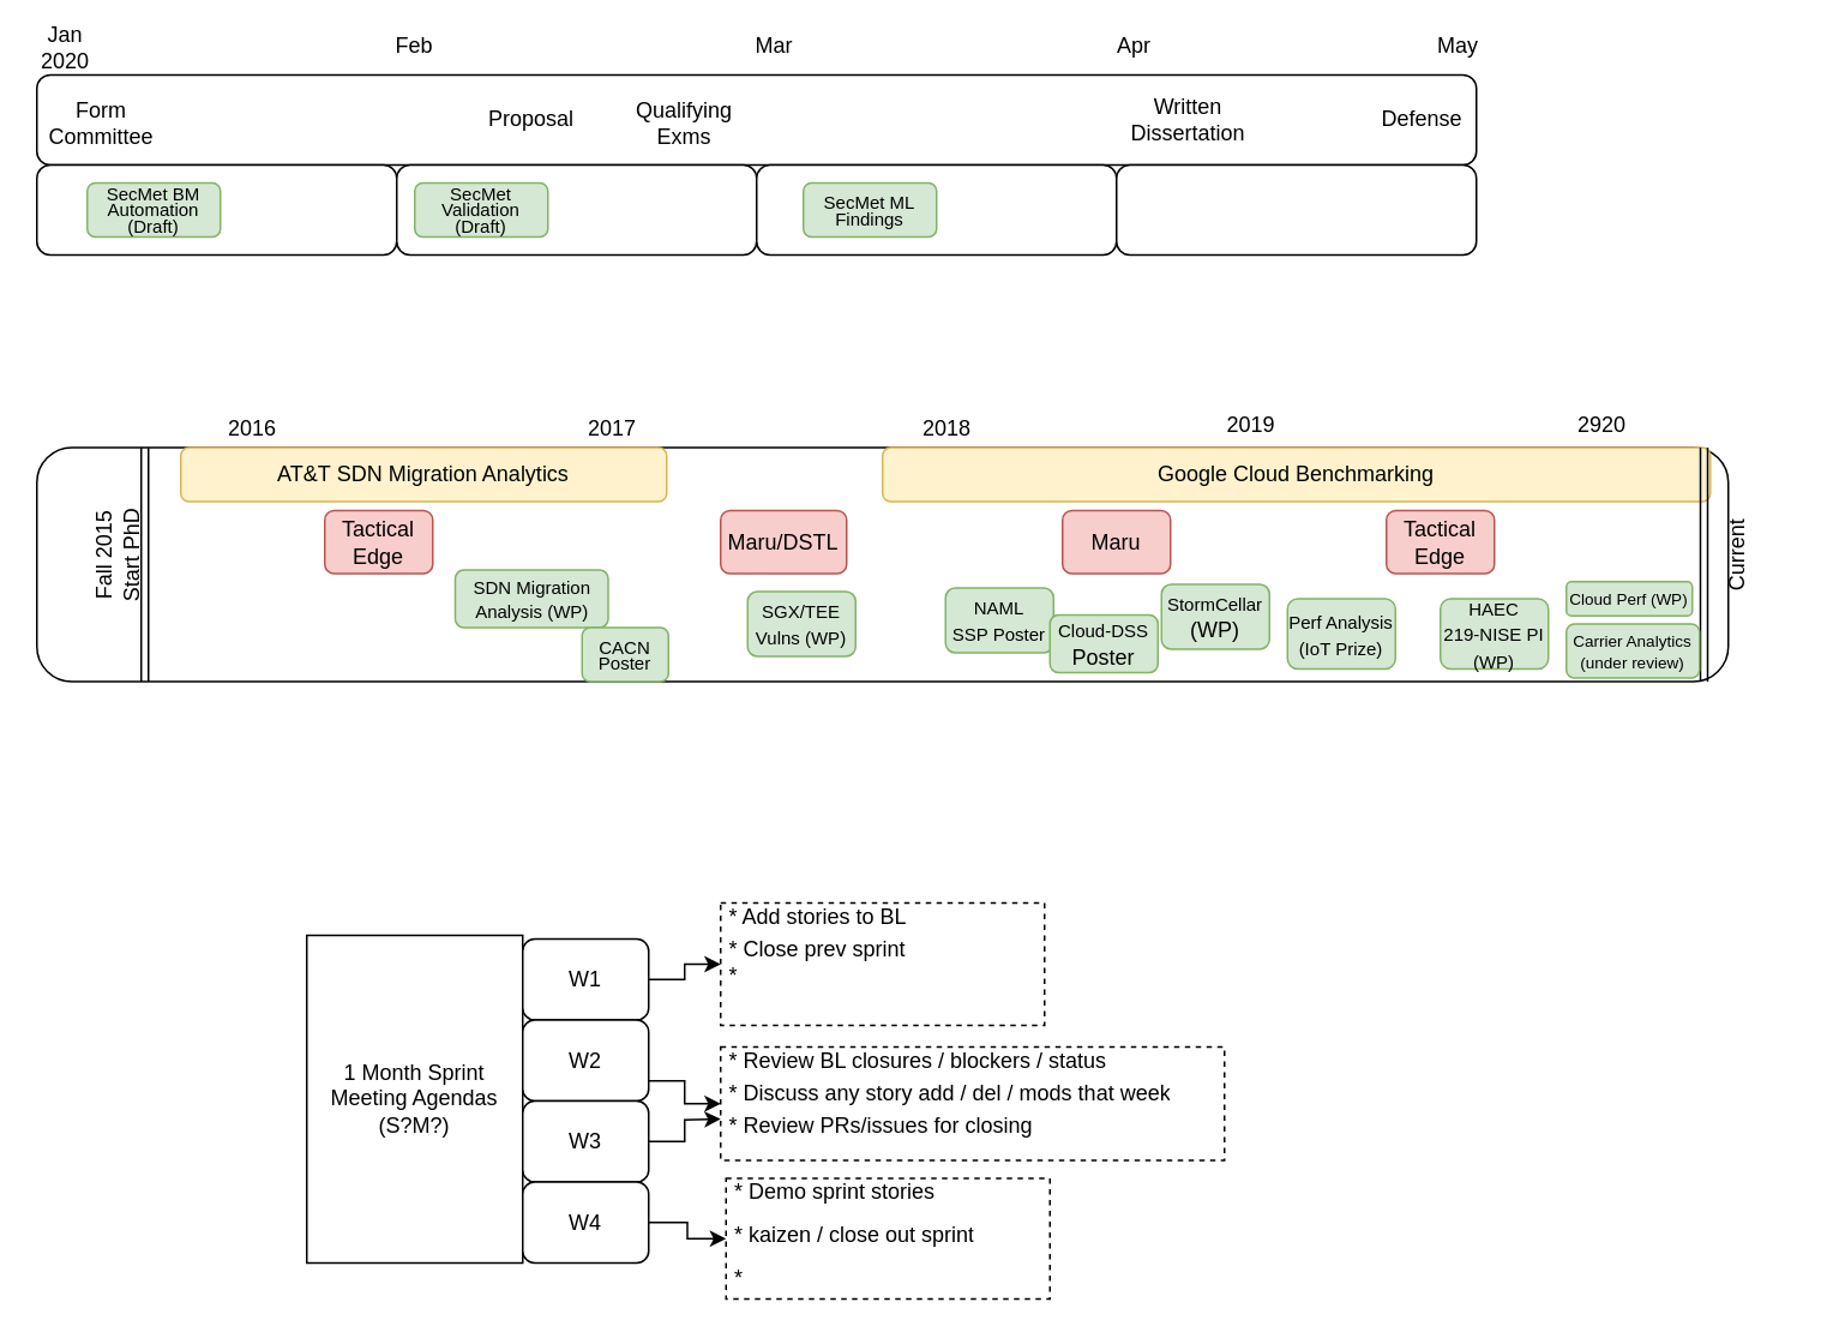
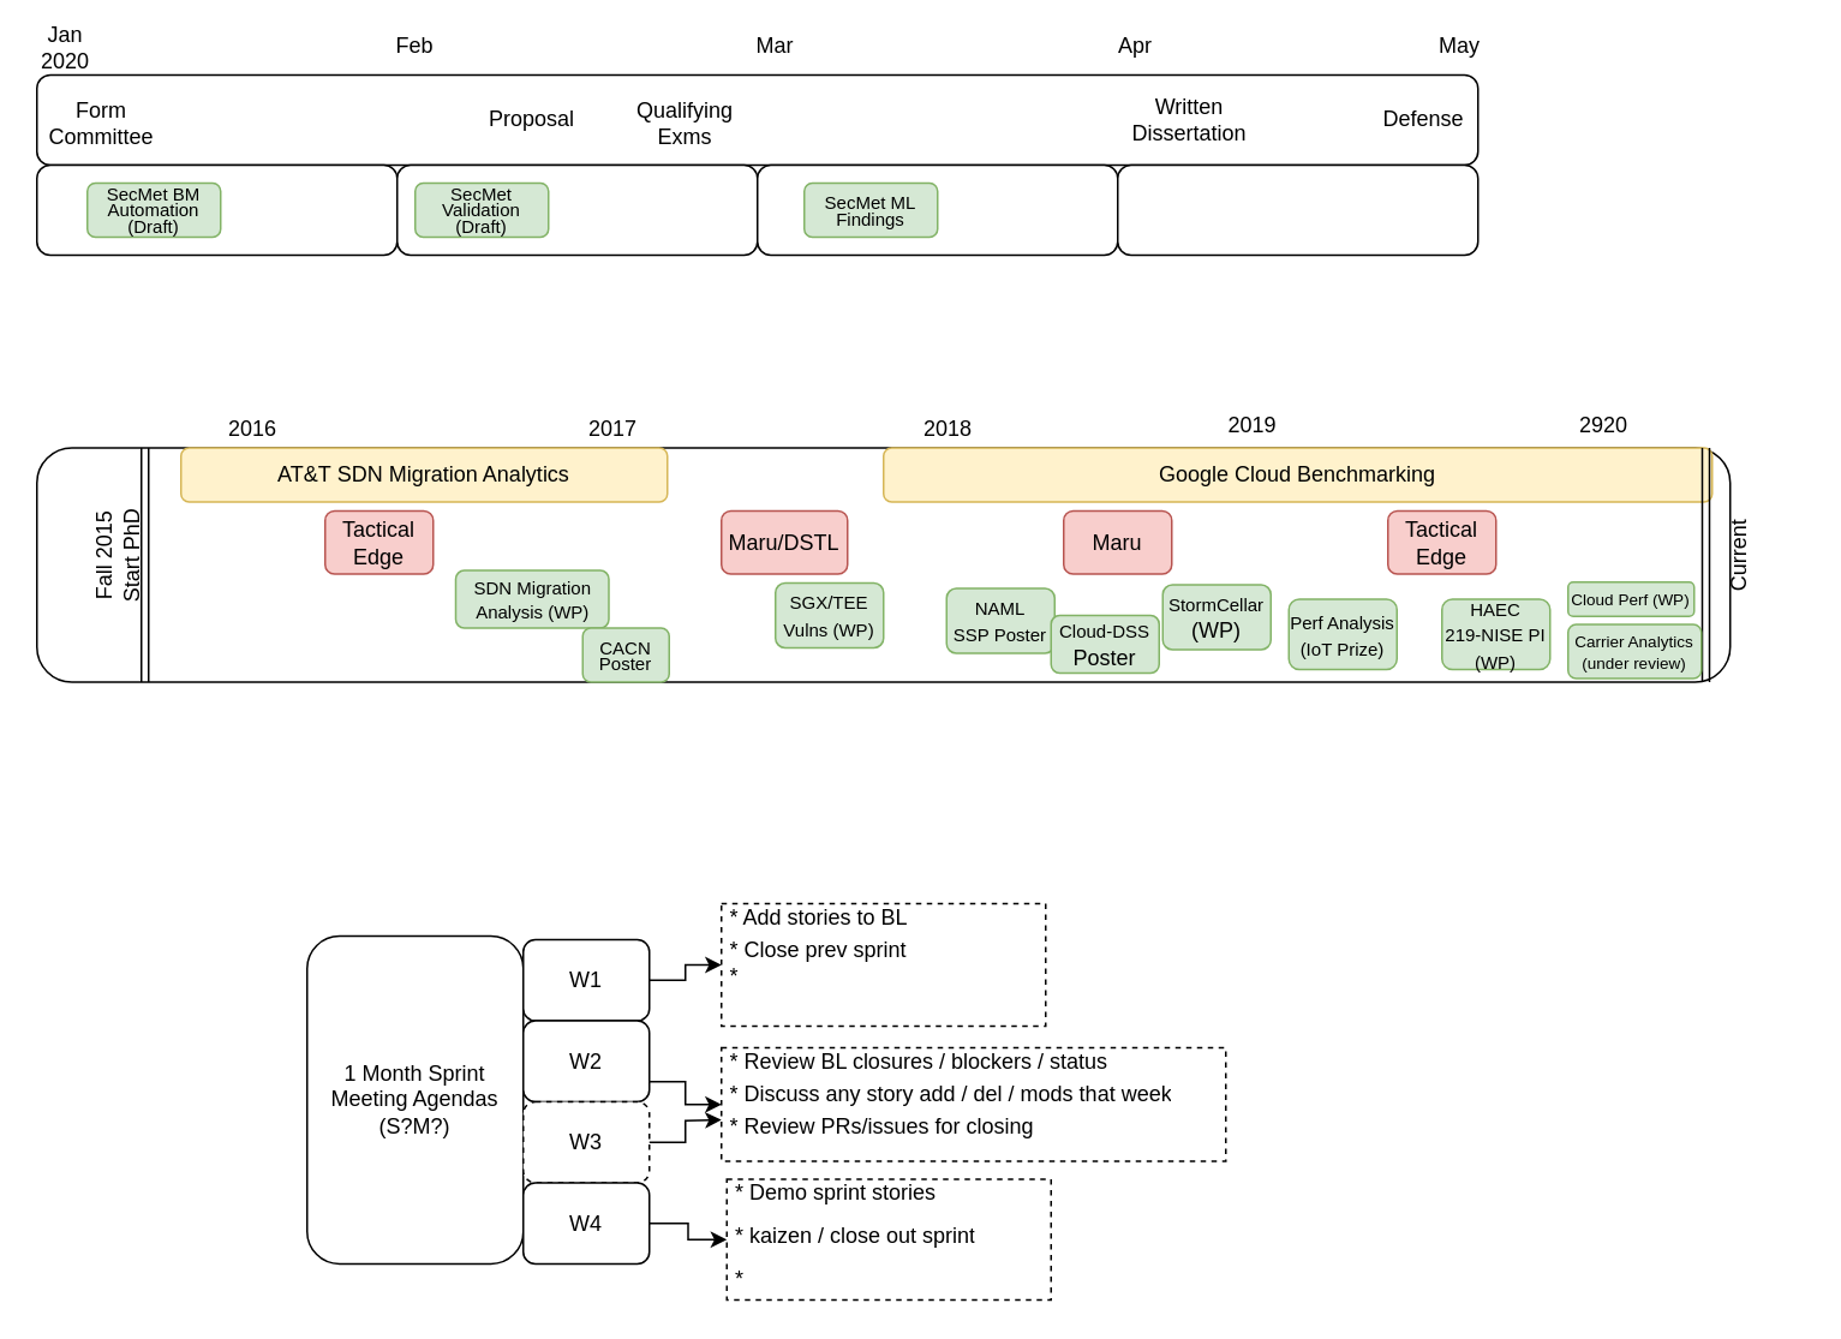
  <mxCell id="0" />
  <mxCell id="1" parent="0" />
  <mxCell id="2" value="" style="rounded=1;whiteSpace=wrap;html=1;" vertex="1" parent="1"><mxGeometry x="20" y="248" width="940" height="130" as="geometry" /></mxCell>
  <mxCell id="3" value="" style="rounded=1;whiteSpace=wrap;html=1;" vertex="1" parent="1"><mxGeometry x="20" y="41" width="800" height="50" as="geometry" /></mxCell>
  <mxCell id="4" value="" style="rounded=1;whiteSpace=wrap;html=1;" vertex="1" parent="1"><mxGeometry x="20" y="91" width="200" height="50" as="geometry" /></mxCell>
  <mxCell id="5" value="" style="rounded=1;whiteSpace=wrap;html=1;" vertex="1" parent="1"><mxGeometry x="220" y="91" width="200" height="50" as="geometry" /></mxCell>
  <mxCell id="6" value="" style="rounded=1;whiteSpace=wrap;html=1;" vertex="1" parent="1"><mxGeometry x="420" y="91" width="200" height="50" as="geometry" /></mxCell>
  <mxCell id="7" value="" style="rounded=1;whiteSpace=wrap;html=1;" vertex="1" parent="1"><mxGeometry x="620" y="91" width="200" height="50" as="geometry" /></mxCell>
  <mxCell id="8" value="Jan&lt;br&gt;2020&lt;br&gt;" style="text;html=1;strokeColor=none;fillColor=none;align=center;verticalAlign=middle;whiteSpace=wrap;rounded=0;" vertex="1" parent="1"><mxGeometry x="26" y="21" width="20" height="10" as="geometry" /></mxCell>
  <mxCell id="9" value="May" style="text;html=1;strokeColor=none;fillColor=none;align=center;verticalAlign=middle;whiteSpace=wrap;rounded=0;" vertex="1" parent="1"><mxGeometry x="800" y="20" width="20" height="10" as="geometry" /></mxCell>
  <mxCell id="10" value="Proposal" style="text;html=1;strokeColor=none;fillColor=none;align=center;verticalAlign=middle;whiteSpace=wrap;rounded=0;" vertex="1" parent="1"><mxGeometry x="275" y="56" width="40" height="20" as="geometry" /></mxCell>
  <mxCell id="11" value="Qualifying Exms" style="text;html=1;strokeColor=none;fillColor=none;align=center;verticalAlign=middle;whiteSpace=wrap;rounded=0;" vertex="1" parent="1"><mxGeometry x="360" y="58" width="40" height="20" as="geometry" /></mxCell>
  <mxCell id="12" value="Defense" style="text;html=1;strokeColor=none;fillColor=none;align=center;verticalAlign=middle;whiteSpace=wrap;rounded=0;" vertex="1" parent="1"><mxGeometry x="770" y="56" width="40" height="20" as="geometry" /></mxCell>
  <mxCell id="13" value="Feb" style="text;html=1;strokeColor=none;fillColor=none;align=center;verticalAlign=middle;whiteSpace=wrap;rounded=0;" vertex="1" parent="1"><mxGeometry x="220" y="20" width="20" height="10" as="geometry" /></mxCell>
  <mxCell id="14" value="Mar" style="text;html=1;strokeColor=none;fillColor=none;align=center;verticalAlign=middle;whiteSpace=wrap;rounded=0;" vertex="1" parent="1"><mxGeometry x="420" y="20" width="20" height="10" as="geometry" /></mxCell>
  <mxCell id="15" value="Apr" style="text;html=1;strokeColor=none;fillColor=none;align=center;verticalAlign=middle;whiteSpace=wrap;rounded=0;" vertex="1" parent="1"><mxGeometry x="620" y="20" width="20" height="10" as="geometry" /></mxCell>
  <mxCell id="16" value="&lt;div style=&quot;text-align: left&quot;&gt;&lt;span&gt;AT&amp;amp;T&amp;nbsp;&lt;/span&gt;&lt;span&gt;SDN Migration Analytics&lt;/span&gt;&lt;/div&gt;" style="rounded=1;whiteSpace=wrap;html=1;fillColor=#fff2cc;strokeColor=#d6b656;" vertex="1" parent="1"><mxGeometry x="100" y="248" width="270" height="30" as="geometry" /></mxCell>
  <mxCell id="17" value="&lt;p style=&quot;line-height: 100%&quot;&gt;&lt;font style=&quot;font-size: 10px&quot;&gt;SDN Migration Analysis (WP)&lt;/font&gt;&lt;/p&gt;" style="rounded=1;whiteSpace=wrap;html=1;fillColor=#d5e8d4;strokeColor=#82b366;" vertex="1" parent="1"><mxGeometry x="252.5" y="316" width="85" height="32" as="geometry" /></mxCell>
  <mxCell id="18" value="Tactical Edge" style="rounded=1;whiteSpace=wrap;html=1;fillColor=#f8cecc;strokeColor=#b85450;" vertex="1" parent="1"><mxGeometry x="180" y="283" width="60" height="35" as="geometry" /></mxCell>
- <mxCell id="19" value="1 Month Sprint Meeting Agendas&lt;br&gt;(S?M?)" style="whiteSpace=wrap;html=1;rounded=0;" vertex="1" parent="1"><mxGeometry x="170" y="519" width="120" height="182" as="geometry" /></mxCell>
+ <mxCell id="19" value="1 Month Sprint Meeting Agendas&lt;br&gt;(S?M?)" style="rounded=1;whiteSpace=wrap;html=1;" vertex="1" parent="1"><mxGeometry x="170" y="519" width="120" height="182" as="geometry" /></mxCell>
  <mxCell id="20" value="W1 " style="rounded=1;whiteSpace=wrap;html=1;" vertex="1" parent="1"><mxGeometry x="290" y="521" width="70" height="45" as="geometry" /></mxCell>
  <mxCell id="21" value="W2" style="rounded=1;whiteSpace=wrap;html=1;" vertex="1" parent="1"><mxGeometry x="290" y="566" width="70" height="45" as="geometry" /></mxCell>
- <mxCell id="22" value="W3" style="rounded=1;whiteSpace=wrap;html=1;" vertex="1" parent="1"><mxGeometry x="290" y="611" width="70" height="45" as="geometry" /></mxCell>
+ <mxCell id="22" value="W3" style="rounded=1;whiteSpace=wrap;html=1;dashed=1;" vertex="1" parent="1"><mxGeometry x="290" y="611" width="70" height="45" as="geometry" /></mxCell>
  <mxCell id="23" value="W4" style="rounded=1;whiteSpace=wrap;html=1;" vertex="1" parent="1"><mxGeometry x="290" y="656" width="70" height="45" as="geometry" /></mxCell>
  <mxCell id="24" value="&lt;p style=&quot;line-height: 100%&quot;&gt;* Add stories to BL&lt;br&gt;&lt;/p&gt;&lt;p style=&quot;line-height: 0%&quot;&gt;* Close prev sprint&lt;/p&gt;&lt;p style=&quot;line-height: 60%&quot;&gt;* &lt;br&gt;&lt;/p&gt;&lt;p style=&quot;line-height: 0%&quot;&gt;&lt;br&gt;&lt;/p&gt;&lt;p&gt;&lt;/p&gt;" style="text;html=1;strokeColor=#000000;fillColor=none;spacing=5;spacingTop=-20;whiteSpace=wrap;overflow=hidden;rounded=0;dashed=1;" vertex="1" parent="1"><mxGeometry x="400" y="501" width="180" height="68" as="geometry" /></mxCell>
  <mxCell id="25" style="edgeStyle=orthogonalEdgeStyle;rounded=0;html=1;exitX=1;exitY=0.5;entryX=0;entryY=0.5;jettySize=auto;orthogonalLoop=1;" edge="1" parent="1" source="20" target="24"><mxGeometry relative="1" as="geometry" /></mxCell>
  <mxCell id="26" value="&lt;p style=&quot;line-height: 100%&quot;&gt;* Review BL closures / blockers / status&lt;br&gt;&lt;/p&gt;&lt;p style=&quot;line-height: 0%&quot;&gt;* Discuss any story add / del / mods that week&lt;/p&gt;&lt;p style=&quot;line-height: 100%&quot;&gt;* Review PRs/issues for closing&lt;br&gt;&lt;/p&gt;&lt;p style=&quot;line-height: 0%&quot;&gt;&lt;br&gt;&lt;/p&gt;&lt;p&gt;&lt;/p&gt;" style="text;html=1;strokeColor=#000000;fillColor=none;spacing=5;spacingTop=-20;whiteSpace=wrap;overflow=hidden;rounded=0;dashed=1;" vertex="1" parent="1"><mxGeometry x="400" y="581" width="280" height="63" as="geometry" /></mxCell>
  <mxCell id="27" style="edgeStyle=orthogonalEdgeStyle;rounded=0;html=1;exitX=1;exitY=0.75;entryX=0;entryY=0.5;jettySize=auto;orthogonalLoop=1;" edge="1" parent="1" source="21" target="26"><mxGeometry relative="1" as="geometry" /></mxCell>
  <mxCell id="28" style="edgeStyle=orthogonalEdgeStyle;rounded=0;html=1;exitX=1;exitY=0.5;jettySize=auto;orthogonalLoop=1;" edge="1" parent="1" source="22"><mxGeometry relative="1" as="geometry"><mxPoint x="400" y="621" as="targetPoint" /></mxGeometry></mxCell>
  <mxCell id="29" value="&lt;p style=&quot;line-height: 100%&quot;&gt;* Demo sprint stories&lt;/p&gt;&lt;p style=&quot;line-height: 100%&quot;&gt;* kaizen / close out sprint&lt;br&gt;&lt;/p&gt;&lt;p style=&quot;line-height: 100%&quot;&gt;* &lt;br&gt;&lt;/p&gt;" style="text;html=1;strokeColor=#000000;fillColor=none;spacing=5;spacingTop=-20;whiteSpace=wrap;overflow=hidden;rounded=0;dashed=1;" vertex="1" parent="1"><mxGeometry x="403" y="654" width="180" height="67" as="geometry" /></mxCell>
  <mxCell id="30" style="edgeStyle=orthogonalEdgeStyle;rounded=0;html=1;exitX=1;exitY=0.5;entryX=0;entryY=0.5;jettySize=auto;orthogonalLoop=1;" edge="1" parent="1" source="23" target="29"><mxGeometry relative="1" as="geometry" /></mxCell>
  <mxCell id="31" value="Form Committee" style="text;html=1;strokeColor=none;fillColor=none;align=center;verticalAlign=middle;whiteSpace=wrap;rounded=0;" vertex="1" parent="1"><mxGeometry x="36" y="58" width="40" height="20" as="geometry" /></mxCell>
  <mxCell id="32" value="Written Dissertation" style="text;html=1;strokeColor=none;fillColor=none;align=center;verticalAlign=middle;whiteSpace=wrap;rounded=0;" vertex="1" parent="1"><mxGeometry x="640" y="56" width="40" height="20" as="geometry" /></mxCell>
  <mxCell id="33" value="2920&lt;br&gt;" style="text;html=1;strokeColor=none;fillColor=none;align=center;verticalAlign=middle;whiteSpace=wrap;rounded=0;" vertex="1" parent="1"><mxGeometry x="880" y="231" width="20" height="10" as="geometry" /></mxCell>
  <mxCell id="34" value="2016&lt;br&gt;" style="text;html=1;strokeColor=none;fillColor=none;align=center;verticalAlign=middle;whiteSpace=wrap;rounded=0;" vertex="1" parent="1"><mxGeometry x="130" y="233" width="20" height="10" as="geometry" /></mxCell>
  <mxCell id="35" value="2017&lt;br&gt;" style="text;html=1;strokeColor=none;fillColor=none;align=center;verticalAlign=middle;whiteSpace=wrap;rounded=0;" vertex="1" parent="1"><mxGeometry x="330" y="233" width="20" height="10" as="geometry" /></mxCell>
  <mxCell id="36" value="2018&lt;br&gt;" style="text;html=1;strokeColor=none;fillColor=none;align=center;verticalAlign=middle;whiteSpace=wrap;rounded=0;" vertex="1" parent="1"><mxGeometry x="516" y="233" width="20" height="10" as="geometry" /></mxCell>
  <mxCell id="37" value="2019&lt;br&gt;" style="text;html=1;strokeColor=none;fillColor=none;align=center;verticalAlign=middle;whiteSpace=wrap;rounded=0;" vertex="1" parent="1"><mxGeometry x="685" y="231" width="20" height="10" as="geometry" /></mxCell>
  <mxCell id="38" value="" style="shape=link;html=1;" edge="1" parent="1"><mxGeometry width="50" height="50" relative="1" as="geometry"><mxPoint x="80" y="378" as="sourcePoint" /><mxPoint x="80" y="248" as="targetPoint" /></mxGeometry></mxCell>
  <mxCell id="39" value="Fall 2015 Start PhD" style="text;html=1;strokeColor=none;fillColor=none;align=center;verticalAlign=middle;whiteSpace=wrap;rounded=0;rotation=-90;" vertex="1" parent="1"><mxGeometry x="30" y="298" width="70" height="20" as="geometry" /></mxCell>
  <mxCell id="40" value="&lt;div style=&quot;text-align: left&quot;&gt;Google Cloud Benchmarking&lt;/div&gt;" style="rounded=1;whiteSpace=wrap;html=1;fillColor=#fff2cc;strokeColor=#d6b656;" vertex="1" parent="1"><mxGeometry x="490" y="248" width="460" height="30" as="geometry" /></mxCell>
  <mxCell id="41" value="Maru/DSTL" style="rounded=1;whiteSpace=wrap;html=1;fillColor=#f8cecc;strokeColor=#b85450;" vertex="1" parent="1"><mxGeometry x="400" y="283" width="70" height="35" as="geometry" /></mxCell>
  <mxCell id="42" value="Maru" style="rounded=1;whiteSpace=wrap;html=1;fillColor=#f8cecc;strokeColor=#b85450;" vertex="1" parent="1"><mxGeometry x="590" y="283" width="60" height="35" as="geometry" /></mxCell>
  <mxCell id="43" value="&lt;font style=&quot;font-size: 10px&quot;&gt;&lt;span style=&quot;line-height: 20%&quot;&gt;NAML&lt;/span&gt;&lt;br&gt;&lt;span style=&quot;line-height: 20%&quot;&gt;SSP Poster&lt;/span&gt;&lt;/font&gt;&lt;br&gt;" style="rounded=1;whiteSpace=wrap;html=1;fillColor=#d5e8d4;strokeColor=#82b366;" vertex="1" parent="1"><mxGeometry x="525" y="326" width="60" height="36" as="geometry" /></mxCell>
  <mxCell id="44" value="" style="shape=link;html=1;" edge="1" parent="1"><mxGeometry width="50" height="50" relative="1" as="geometry"><mxPoint x="946.5" y="378" as="sourcePoint" /><mxPoint x="946.5" y="248" as="targetPoint" /></mxGeometry></mxCell>
  <mxCell id="45" value="Current" style="text;html=1;strokeColor=none;fillColor=none;align=center;verticalAlign=middle;whiteSpace=wrap;rounded=0;rotation=-90;" vertex="1" parent="1"><mxGeometry x="930" y="298" width="70" height="20" as="geometry" /></mxCell>
  <mxCell id="46" value="Tactical Edge" style="rounded=1;whiteSpace=wrap;html=1;fillColor=#f8cecc;strokeColor=#b85450;" vertex="1" parent="1"><mxGeometry x="770" y="283" width="60" height="35" as="geometry" /></mxCell>
  <mxCell id="47" value="&lt;p style=&quot;line-height: 90% ; font-size: 10px&quot;&gt;CACN Poster&lt;/p&gt;" style="rounded=1;whiteSpace=wrap;html=1;fillColor=#d5e8d4;strokeColor=#82b366;" vertex="1" parent="1"><mxGeometry x="323" y="348" width="48" height="30" as="geometry" /></mxCell>
  <mxCell id="48" value="&lt;span style=&quot;font-size: 10px&quot;&gt;Cloud-DSS&lt;br&gt;&lt;/span&gt;Poster&lt;br&gt;" style="rounded=1;whiteSpace=wrap;html=1;fillColor=#d5e8d4;strokeColor=#82b366;" vertex="1" parent="1"><mxGeometry x="583" y="341" width="60" height="32" as="geometry" /></mxCell>
  <mxCell id="49" value="&lt;span style=&quot;font-size: 10px&quot;&gt;Perf Analysis&lt;br&gt;(IoT Prize)&lt;br&gt;&lt;/span&gt;" style="rounded=1;whiteSpace=wrap;html=1;fillColor=#d5e8d4;strokeColor=#82b366;" vertex="1" parent="1"><mxGeometry x="715" y="332" width="60" height="39" as="geometry" /></mxCell>
  <mxCell id="50" value="&lt;span style=&quot;line-height: 100%&quot;&gt;&lt;font style=&quot;font-size: 9px&quot;&gt;Cloud Perf (WP)&lt;/font&gt;&lt;/span&gt;&lt;br&gt;" style="rounded=1;whiteSpace=wrap;html=1;fillColor=#d5e8d4;strokeColor=#82b366;" vertex="1" parent="1"><mxGeometry x="870" y="322.5" width="70" height="19" as="geometry" /></mxCell>
  <mxCell id="51" value="&lt;font style=&quot;font-size: 10px&quot;&gt;&lt;font style=&quot;font-size: 10px&quot;&gt;HAEC&lt;br&gt;219-NISE PI&lt;br&gt;&lt;/font&gt;(WP)&lt;/font&gt;&lt;br&gt;" style="rounded=1;whiteSpace=wrap;html=1;fillColor=#d5e8d4;strokeColor=#82b366;" vertex="1" parent="1"><mxGeometry x="800" y="332" width="60" height="39" as="geometry" /></mxCell>
- <mxCell id="52" value="&lt;span style=&quot;font-size: 10px&quot;&gt;SGX/TEE Vulns (WP)&lt;/span&gt;&lt;br&gt;" style="rounded=1;whiteSpace=wrap;html=1;fillColor=#d5e8d4;strokeColor=#82b366;" vertex="1" parent="1"><mxGeometry x="415" y="328" width="60" height="36" as="geometry" /></mxCell>
+ <mxCell id="52" value="&lt;span style=&quot;font-size: 10px&quot;&gt;SGX/TEE Vulns (WP)&lt;/span&gt;&lt;br&gt;" style="rounded=1;whiteSpace=wrap;html=1;fillColor=#d5e8d4;strokeColor=#82b366;" vertex="1" parent="1"><mxGeometry x="430" y="323" width="60" height="36" as="geometry" /></mxCell>
  <mxCell id="53" value="&lt;span style=&quot;font-size: 10px&quot;&gt;StormCellar&lt;br&gt;&lt;/span&gt;(WP)&lt;br&gt;" style="rounded=1;whiteSpace=wrap;html=1;fillColor=#d5e8d4;strokeColor=#82b366;" vertex="1" parent="1"><mxGeometry x="645" y="324" width="60" height="36" as="geometry" /></mxCell>
  <mxCell id="54" value="&lt;p style=&quot;line-height: 90%&quot;&gt;&lt;font style=&quot;font-size: 9px&quot;&gt;Carrier Analytics (under review)&lt;/font&gt;&lt;/p&gt;" style="rounded=1;whiteSpace=wrap;html=1;fillColor=#d5e8d4;strokeColor=#82b366;" vertex="1" parent="1"><mxGeometry x="870" y="346" width="74" height="30" as="geometry" /></mxCell>
  <mxCell id="55" value="&lt;p style=&quot;line-height: 90% ; font-size: 10px&quot;&gt;SecMet Validation (Draft)&lt;/p&gt;" style="rounded=1;whiteSpace=wrap;html=1;fillColor=#d5e8d4;strokeColor=#82b366;" vertex="1" parent="1"><mxGeometry x="230" y="101" width="74" height="30" as="geometry" /></mxCell>
  <mxCell id="56" value="&lt;p style=&quot;line-height: 90% ; font-size: 10px&quot;&gt;SecMet BM Automation (Draft)&lt;/p&gt;" style="rounded=1;whiteSpace=wrap;html=1;fillColor=#d5e8d4;strokeColor=#82b366;" vertex="1" parent="1"><mxGeometry x="48" y="101" width="74" height="30" as="geometry" /></mxCell>
  <mxCell id="57" value="&lt;p style=&quot;line-height: 90% ; font-size: 10px&quot;&gt;SecMet ML Findings&lt;/p&gt;" style="rounded=1;whiteSpace=wrap;html=1;fillColor=#d5e8d4;strokeColor=#82b366;" vertex="1" parent="1"><mxGeometry x="446" y="101" width="74" height="30" as="geometry" /></mxCell>
